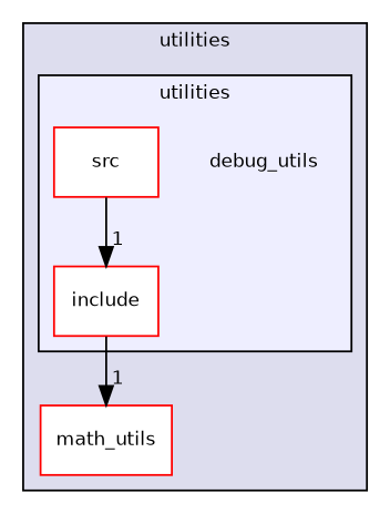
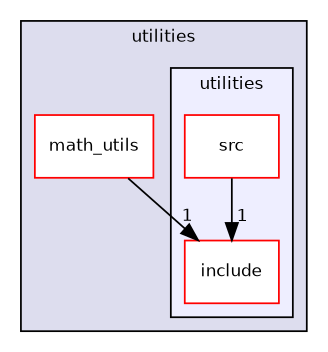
  digraph {
    compound=true
    node [fontname=Helvetica fontsize=10 shape=box color=red fillcolor=white style=filled]
    edge [headlabel=1 labeldistance=1.5 labelfontname=Helvetica labelfontsize=10]
-   n1 [label=debug_utils shape=plaintext color="" fillcolor="" style=""]
    n2 [label=include]
    n3 [label=src]
    n4 [label=math_utils]
    subgraph cluster_1 {
      bgcolor="#ddddee"
      fontname=Helvetica
      fontsize=10
      label=utilities
      pencolor=black
      n4
      subgraph cluster_2 {
        bgcolor="#eeeeff"
        fontname=Helvetica
        fontsize=10
        label=utilities
        pencolor=black
-       n1
        n2
        n3
      }
    }
-   n2 -> n4
+   n4 -> n2
    n3 -> n2
  }
